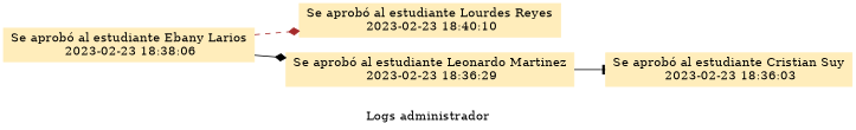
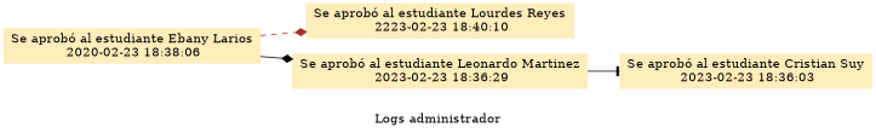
  digraph {
    label="Logs administrador"
    rankdir=LR
    node [color="#FFEDBB" shape=box style=filled]
    edge [arrowhead=diamond color=black style=solid]
-   n1 [label="Se aprobó al estudiante Lourdes Reyes\n 2023-02-23 18:40:10"]
-   n2 [label="Se aprobó al estudiante Ebany Larios\n 2023-02-23 18:38:06"]
+   n1 [label="Se aprobó al estudiante Lourdes Reyes\n 2223-02-23 18:40:10"]
+   n2 [label="Se aprobó al estudiante Ebany Larios\n 2020-02-23 18:38:06"]
    n3 [label="Se aprobó al estudiante Leonardo Martinez\n 2023-02-23 18:36:29"]
    n4 [label="Se aprobó al estudiante Cristian Suy\n 2023-02-23 18:36:03"]
    n2 -> n1 [color=brown style=dashed]
    n2 -> n3
    n3 -> n4 [arrowhead=tee]
  }
